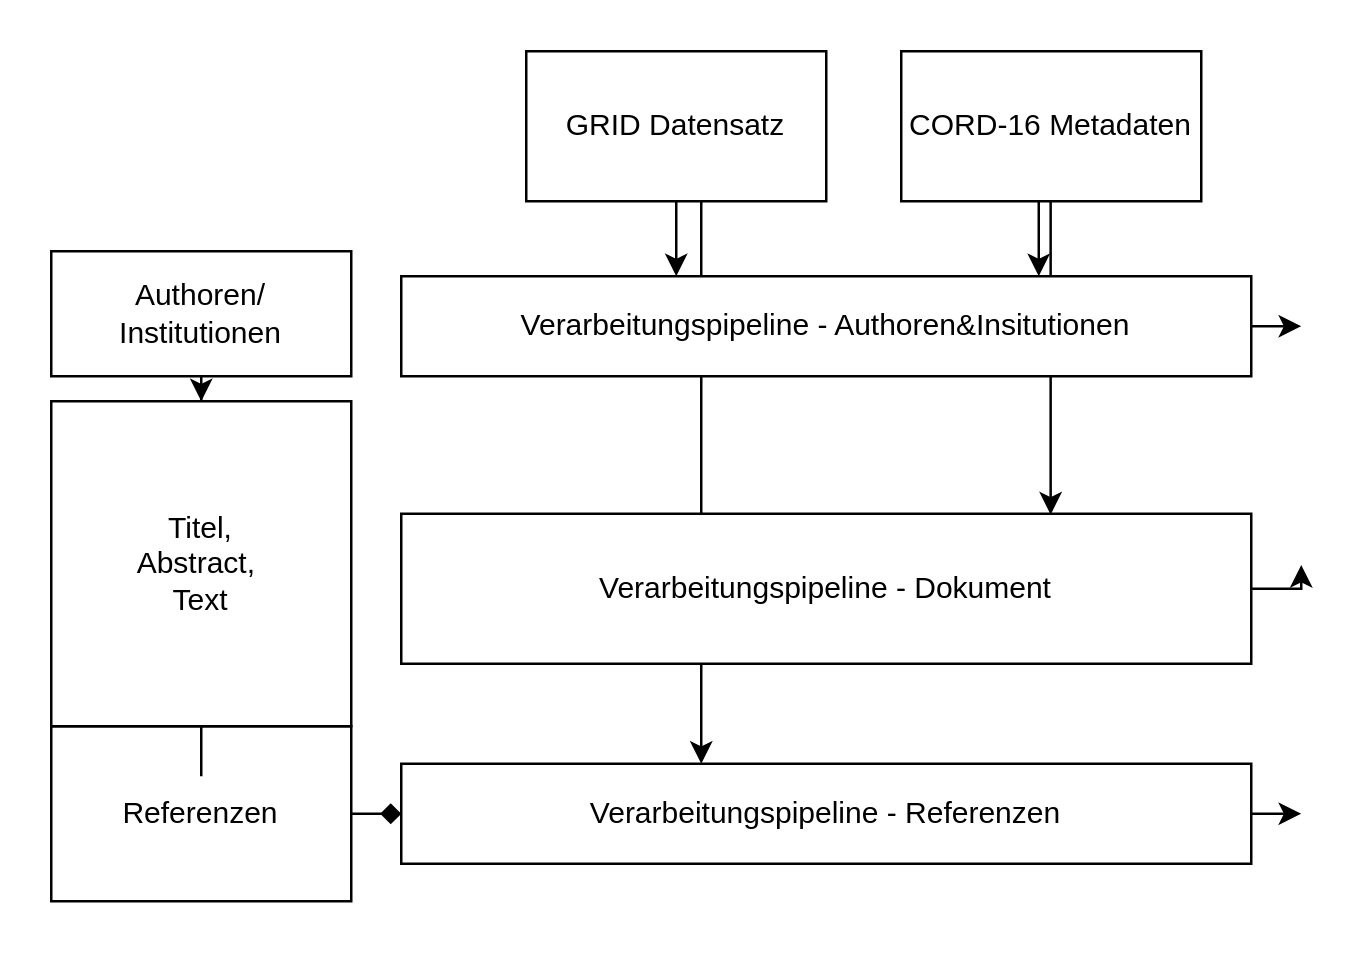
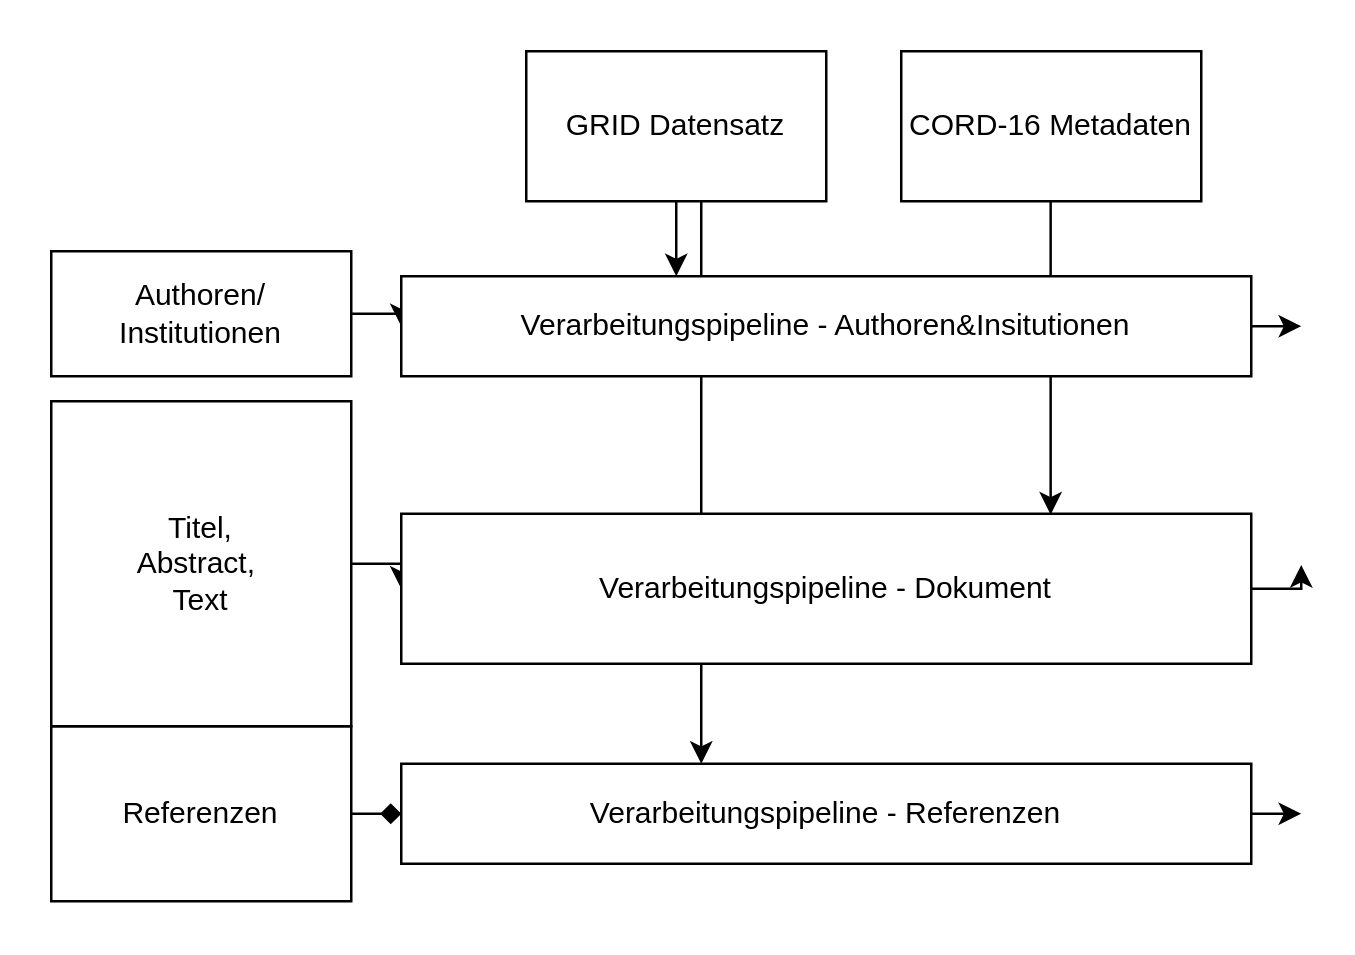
  <mxCell id="0" />
  <mxCell id="1" parent="0" />
  <mxCell id="2" style="edgeStyle=orthogonalEdgeStyle;rounded=0;jumpStyle=none;orthogonalLoop=1;jettySize=auto;html=1;endArrow=diamond;" edge="1" parent="1" source="3" target="9"><mxGeometry relative="1" as="geometry" /></mxCell>
  <mxCell id="3" value="Referenzen" style="rounded=0;whiteSpace=wrap;html=1;" vertex="1" parent="1"><mxGeometry x="20" y="290" width="120" height="70" as="geometry" /></mxCell>
- <mxCell id="4" style="edgeStyle=orthogonalEdgeStyle;rounded=0;jumpStyle=none;orthogonalLoop=1;jettySize=auto;html=1;" edge="1" parent="1" source="5" target="7"><mxGeometry relative="1" as="geometry" /></mxCell>
+ <mxCell id="4" style="edgeStyle=orthogonalEdgeStyle;rounded=0;jumpStyle=none;orthogonalLoop=1;jettySize=auto;html=1;" edge="1" parent="1" source="5" target="17"><mxGeometry relative="1" as="geometry" /></mxCell>
  <mxCell id="5" value="Authoren/&lt;br&gt;Institutionen" style="rounded=0;whiteSpace=wrap;html=1;" vertex="1" parent="1"><mxGeometry x="20" y="100" width="120" height="50" as="geometry" /></mxCell>
- <mxCell id="6" style="edgeStyle=orthogonalEdgeStyle;rounded=0;jumpStyle=none;orthogonalLoop=1;jettySize=auto;html=1;" edge="1" parent="1" source="7" target="3"><mxGeometry relative="1" as="geometry" /></mxCell>
+ <mxCell id="6" style="edgeStyle=orthogonalEdgeStyle;rounded=0;jumpStyle=none;orthogonalLoop=1;jettySize=auto;html=1;entryX=0;entryY=0.5;entryDx=0;entryDy=0;" edge="1" parent="1" source="7" target="19"><mxGeometry relative="1" as="geometry" /></mxCell>
  <mxCell id="7" value="Titel,&lt;br&gt;Abstract,&amp;nbsp;&lt;br&gt;Text" style="rounded=0;whiteSpace=wrap;html=1;" vertex="1" parent="1"><mxGeometry x="20" y="160" width="120" height="130" as="geometry" /></mxCell>
  <mxCell id="8" style="edgeStyle=orthogonalEdgeStyle;rounded=0;jumpStyle=none;orthogonalLoop=1;jettySize=auto;html=1;" edge="1" parent="1" source="9"><mxGeometry relative="1" as="geometry"><mxPoint x="520" y="325" as="targetPoint" /></mxGeometry></mxCell>
  <mxCell id="9" value="Verarbeitungspipeline - Referenzen" style="rounded=0;whiteSpace=wrap;html=1;" vertex="1" parent="1"><mxGeometry x="160" y="305" width="340" height="40" as="geometry" /></mxCell>
  <mxCell id="10" style="edgeStyle=orthogonalEdgeStyle;rounded=0;orthogonalLoop=1;jettySize=auto;html=1;" edge="1" parent="1" source="12" target="17"><mxGeometry relative="1" as="geometry"><Array as="points"><mxPoint x="270" y="110" /><mxPoint x="270" y="110" /></Array></mxGeometry></mxCell>
  <mxCell id="11" style="edgeStyle=orthogonalEdgeStyle;rounded=0;orthogonalLoop=1;jettySize=auto;html=1;jumpStyle=none;" edge="1" parent="1" source="12" target="9"><mxGeometry relative="1" as="geometry"><Array as="points"><mxPoint x="280" y="160" /><mxPoint x="280" y="160" /></Array></mxGeometry></mxCell>
  <mxCell id="12" value="GRID Datensatz" style="rounded=0;whiteSpace=wrap;html=1;" vertex="1" parent="1"><mxGeometry x="210" y="20" width="120" height="60" as="geometry" /></mxCell>
- <mxCell id="13" style="edgeStyle=orthogonalEdgeStyle;rounded=0;orthogonalLoop=1;jettySize=auto;html=1;entryX=0.75;entryY=0;entryDx=0;entryDy=0;" edge="1" parent="1" source="15" target="17"><mxGeometry relative="1" as="geometry"><Array as="points"><mxPoint x="415" y="100" /><mxPoint x="415" y="100" /></Array></mxGeometry></mxCell>
  <mxCell id="14" style="edgeStyle=orthogonalEdgeStyle;rounded=0;jumpStyle=none;orthogonalLoop=1;jettySize=auto;html=1;entryX=0.764;entryY=0.006;entryDx=0;entryDy=0;entryPerimeter=0;" edge="1" parent="1" source="15" target="19"><mxGeometry relative="1" as="geometry"><Array as="points"><mxPoint x="420" y="205" /></Array></mxGeometry></mxCell>
  <mxCell id="15" value="CORD-16 Metadaten" style="rounded=0;whiteSpace=wrap;html=1;" vertex="1" parent="1"><mxGeometry x="360" y="20" width="120" height="60" as="geometry" /></mxCell>
  <mxCell id="16" style="edgeStyle=orthogonalEdgeStyle;rounded=0;jumpStyle=none;orthogonalLoop=1;jettySize=auto;html=1;" edge="1" parent="1" source="17"><mxGeometry relative="1" as="geometry"><mxPoint x="520" y="130" as="targetPoint" /></mxGeometry></mxCell>
  <mxCell id="17" value="Verarbeitungspipeline - Authoren&amp;amp;Insitutionen" style="rounded=0;whiteSpace=wrap;html=1;" vertex="1" parent="1"><mxGeometry x="160" y="110" width="340" height="40" as="geometry" /></mxCell>
  <mxCell id="18" style="edgeStyle=orthogonalEdgeStyle;rounded=0;jumpStyle=none;orthogonalLoop=1;jettySize=auto;html=1;" edge="1" parent="1" source="19"><mxGeometry relative="1" as="geometry"><mxPoint x="520" y="225" as="targetPoint" /></mxGeometry></mxCell>
  <mxCell id="19" value="Verarbeitungspipeline - Dokument" style="rounded=0;whiteSpace=wrap;html=1;" vertex="1" parent="1"><mxGeometry x="160" y="205" width="340" height="60" as="geometry" /></mxCell>
